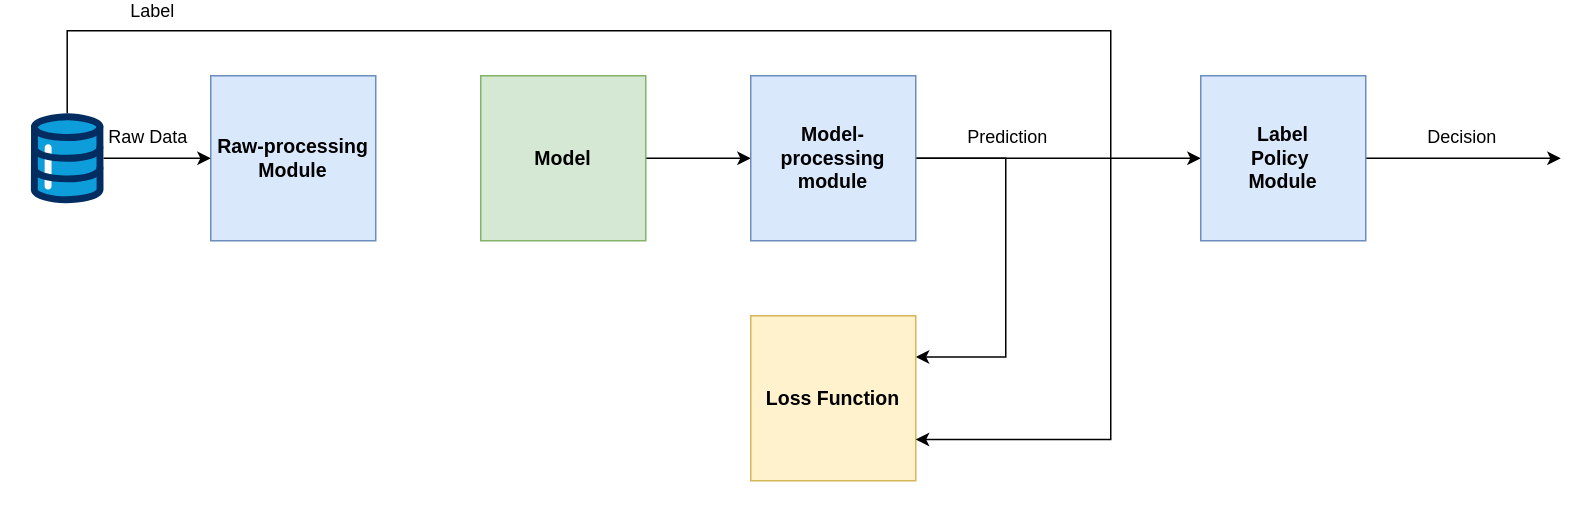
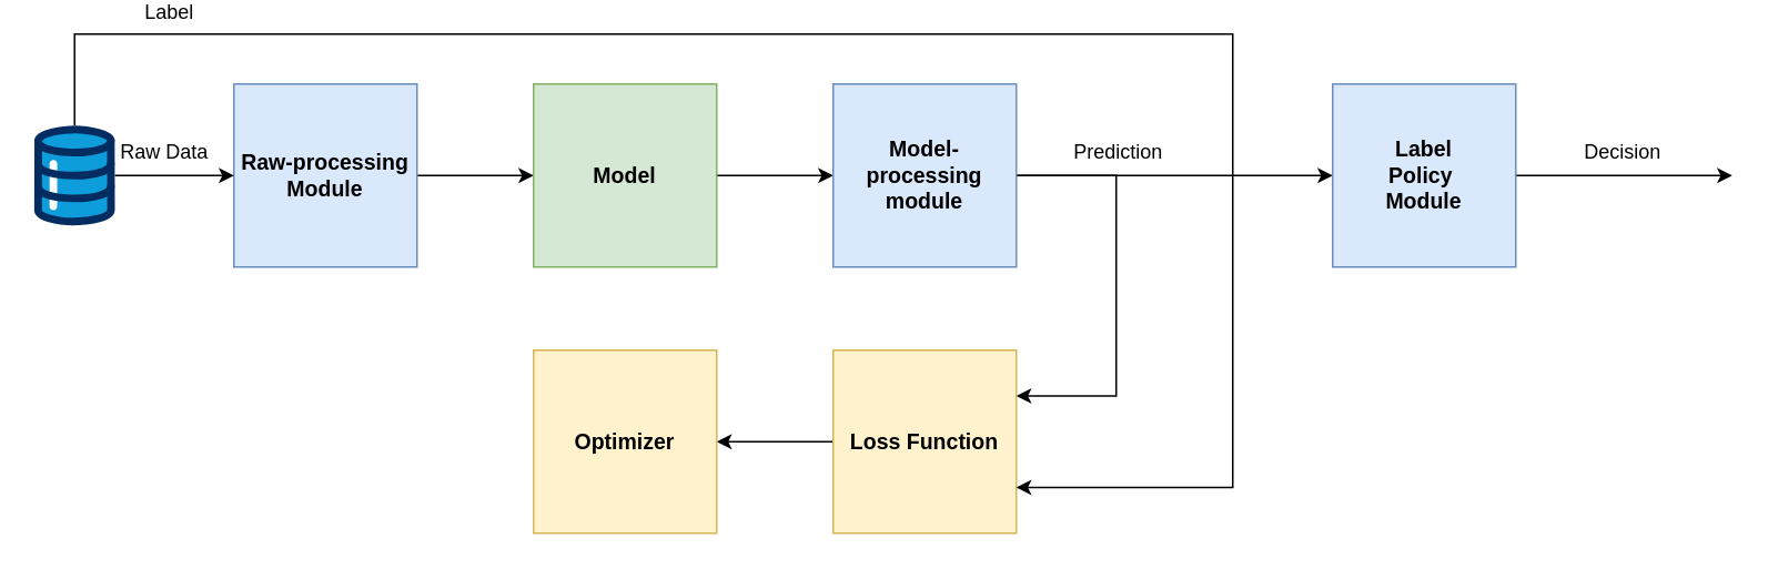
  <mxCell id="0" />
  <mxCell id="1" parent="0" />
+ <mxCell id="2" value="" style="edgeStyle=orthogonalEdgeStyle;rounded=0;orthogonalLoop=1;jettySize=auto;html=1;" edge="1" parent="1" source="3" target="5"><mxGeometry relative="1" as="geometry" /></mxCell>
  <mxCell id="3" value="&lt;b style=&quot;font-size: 13px;&quot;&gt;Raw-processing&lt;br&gt;Module&lt;/b&gt;" style="rounded=0;whiteSpace=wrap;html=1;fillColor=#dae8fc;strokeColor=#6c8ebf;" vertex="1" parent="1"><mxGeometry x="140" y="50" width="110" height="110" as="geometry" /></mxCell>
  <mxCell id="4" value="" style="edgeStyle=orthogonalEdgeStyle;rounded=0;orthogonalLoop=1;jettySize=auto;html=1;" edge="1" parent="1" source="5" target="9"><mxGeometry relative="1" as="geometry" /></mxCell>
  <mxCell id="5" value="&lt;b&gt;&lt;font style=&quot;font-size: 13px;&quot;&gt;Model&lt;/font&gt;&lt;/b&gt;" style="whiteSpace=wrap;html=1;aspect=fixed;fillColor=#d5e8d4;strokeColor=#82b366;" vertex="1" parent="1"><mxGeometry x="320" y="50" width="110" height="110" as="geometry" /></mxCell>
  <mxCell id="6" style="edgeStyle=orthogonalEdgeStyle;rounded=0;orthogonalLoop=1;jettySize=auto;html=1;exitX=1;exitY=0.5;exitDx=0;exitDy=0;entryX=1;entryY=0.25;entryDx=0;entryDy=0;" edge="1" parent="1" source="9" target="11"><mxGeometry relative="1" as="geometry"><Array as="points"><mxPoint x="670" y="105" /><mxPoint x="670" y="238" /></Array></mxGeometry></mxCell>
  <mxCell id="7" value="Prediction" style="edgeLabel;html=1;align=center;verticalAlign=middle;resizable=0;points=[];fontSize=12;" connectable="0" vertex="1" parent="6"><mxGeometry x="-0.794" y="1" relative="1" as="geometry"><mxPoint x="34" y="-14" as="offset" /></mxGeometry></mxCell>
  <mxCell id="8" style="edgeStyle=orthogonalEdgeStyle;rounded=0;orthogonalLoop=1;jettySize=auto;html=1;exitX=1;exitY=0.5;exitDx=0;exitDy=0;" edge="1" parent="1" source="9"><mxGeometry relative="1" as="geometry"><mxPoint x="800" y="105" as="targetPoint" /></mxGeometry></mxCell>
  <mxCell id="9" value="&lt;font style=&quot;font-size: 13px;&quot;&gt;&lt;b&gt;Model-processing&lt;br&gt;module&lt;/b&gt;&lt;/font&gt;" style="whiteSpace=wrap;html=1;aspect=fixed;fillColor=#dae8fc;strokeColor=#6c8ebf;" vertex="1" parent="1"><mxGeometry x="500" y="50" width="110" height="110" as="geometry" /></mxCell>
+ <mxCell id="10" value="" style="edgeStyle=orthogonalEdgeStyle;rounded=0;orthogonalLoop=1;jettySize=auto;html=1;" edge="1" parent="1" source="11" target="12"><mxGeometry relative="1" as="geometry" /></mxCell>
  <mxCell id="11" value="&lt;b&gt;&lt;font style=&quot;font-size: 13px;&quot;&gt;Loss Function&lt;/font&gt;&lt;/b&gt;" style="whiteSpace=wrap;html=1;aspect=fixed;fillColor=#fff2cc;strokeColor=#d6b656;" vertex="1" parent="1"><mxGeometry x="500" y="210" width="110" height="110" as="geometry" /></mxCell>
+ <mxCell id="12" value="&lt;span style=&quot;font-size: 13px;&quot;&gt;&lt;b&gt;Optimizer&lt;/b&gt;&lt;/span&gt;" style="rounded=0;whiteSpace=wrap;html=1;fillColor=#fff2cc;strokeColor=#d6b656;" vertex="1" parent="1"><mxGeometry x="320" y="210" width="110" height="110" as="geometry" /></mxCell>
  <mxCell id="13" value="" style="edgeStyle=orthogonalEdgeStyle;rounded=0;orthogonalLoop=1;jettySize=auto;html=1;" edge="1" parent="1" source="17" target="3"><mxGeometry relative="1" as="geometry" /></mxCell>
  <mxCell id="14" value="Raw Data" style="edgeLabel;html=1;align=center;verticalAlign=middle;resizable=0;points=[];fontSize=12;" connectable="0" vertex="1" parent="13"><mxGeometry x="-0.175" y="4" relative="1" as="geometry"><mxPoint y="-11" as="offset" /></mxGeometry></mxCell>
  <mxCell id="15" style="edgeStyle=orthogonalEdgeStyle;rounded=0;orthogonalLoop=1;jettySize=auto;html=1;entryX=1;entryY=0.75;entryDx=0;entryDy=0;" edge="1" parent="1" source="17" target="11"><mxGeometry relative="1" as="geometry"><Array as="points"><mxPoint x="44" y="20" /><mxPoint x="740" y="20" /><mxPoint x="740" y="293" /></Array></mxGeometry></mxCell>
  <mxCell id="16" value="Label" style="edgeLabel;html=1;align=center;verticalAlign=middle;resizable=0;points=[];fontSize=12;" connectable="0" vertex="1" parent="15"><mxGeometry x="-0.623" y="4" relative="1" as="geometry"><mxPoint x="-106" y="-10" as="offset" /></mxGeometry></mxCell>
  <mxCell id="17" value="" style="verticalLabelPosition=bottom;aspect=fixed;html=1;shape=mxgraph.salesforce.data;" vertex="1" parent="1"><mxGeometry y="75" width="48.6" height="60" as="geometry" x="20" /></mxCell>
  <mxCell id="18" style="edgeStyle=orthogonalEdgeStyle;rounded=0;orthogonalLoop=1;jettySize=auto;html=1;exitX=1;exitY=0.5;exitDx=0;exitDy=0;" edge="1" parent="1" source="20"><mxGeometry relative="1" as="geometry"><mxPoint x="1040" y="105" as="targetPoint" /></mxGeometry></mxCell>
  <mxCell id="19" value="Decision" style="edgeLabel;html=1;align=center;verticalAlign=middle;resizable=0;points=[];fontSize=12;" connectable="0" vertex="1" parent="18"><mxGeometry x="0.28" relative="1" as="geometry"><mxPoint x="-20" y="-15" as="offset" /></mxGeometry></mxCell>
  <mxCell id="20" value="&lt;span style=&quot;font-size: 13px;&quot;&gt;&lt;b&gt;Label&lt;br&gt;Policy&amp;nbsp;&lt;br&gt;Module&lt;/b&gt;&lt;/span&gt;" style="whiteSpace=wrap;html=1;aspect=fixed;fillColor=#dae8fc;strokeColor=#6c8ebf;" vertex="1" parent="1"><mxGeometry x="800" y="50" width="110" height="110" as="geometry" /></mxCell>
